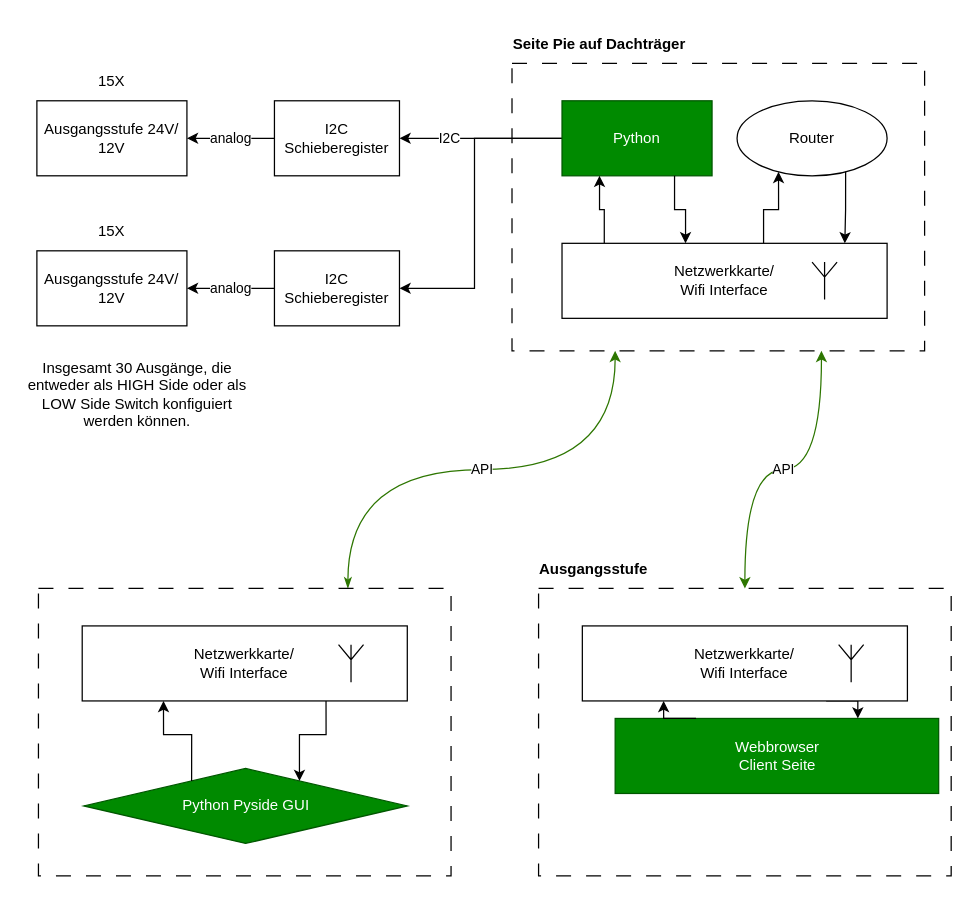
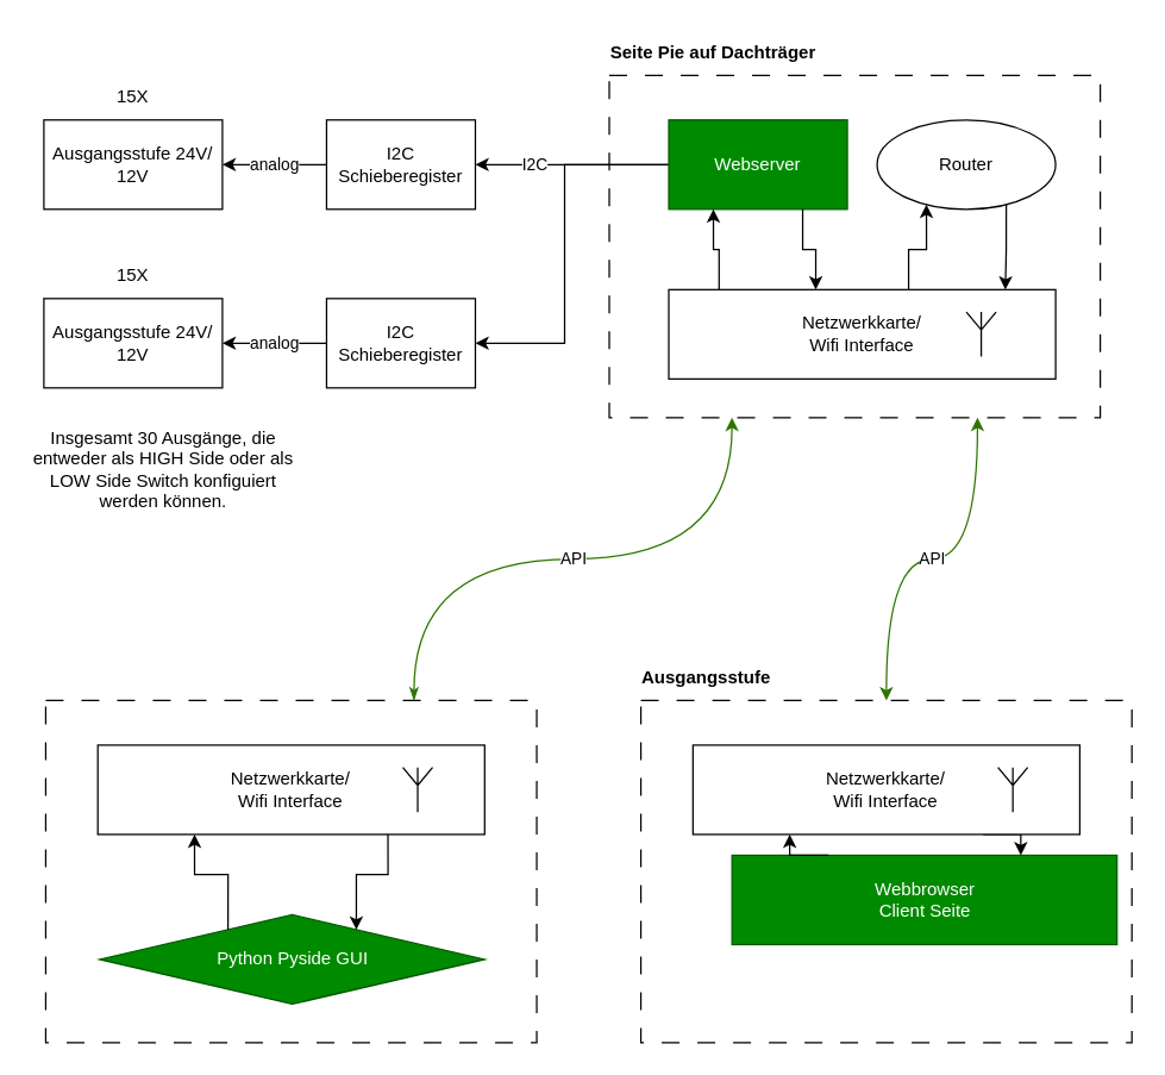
  <mxCell id="0" />
  <mxCell id="1" parent="0" />
  <mxCell id="2" value="I2C" style="edgeStyle=orthogonalEdgeStyle;rounded=0;orthogonalLoop=1;jettySize=auto;html=1;exitX=0;exitY=0.5;exitDx=0;exitDy=0;" edge="1" parent="1" source="17" target="6"><mxGeometry x="0.385" relative="1" as="geometry"><mxPoint as="offset" /></mxGeometry></mxCell>
  <mxCell id="3" style="edgeStyle=orthogonalEdgeStyle;rounded=0;orthogonalLoop=1;jettySize=auto;html=1;exitX=0;exitY=0.5;exitDx=0;exitDy=0;entryX=1;entryY=0.5;entryDx=0;entryDy=0;" edge="1" parent="1" source="17" target="10"><mxGeometry relative="1" as="geometry"><Array as="points"><mxPoint x="379" y="110" /><mxPoint x="379" y="230" /></Array></mxGeometry></mxCell>
  <mxCell id="4" value="Ausgangsstufe 24V/ 12V" style="rounded=0;whiteSpace=wrap;html=1;" vertex="1" parent="1"><mxGeometry x="29" y="80" width="120" height="60" as="geometry" /></mxCell>
  <mxCell id="5" value="analog" style="edgeStyle=orthogonalEdgeStyle;rounded=0;orthogonalLoop=1;jettySize=auto;html=1;exitX=0;exitY=0.5;exitDx=0;exitDy=0;" edge="1" parent="1" source="6" target="4"><mxGeometry relative="1" as="geometry" /></mxCell>
  <mxCell id="6" value="I2C &lt;br&gt;Schieberegister" style="rounded=0;whiteSpace=wrap;html=1;" vertex="1" parent="1"><mxGeometry x="219" y="80" width="100" height="60" as="geometry" /></mxCell>
  <mxCell id="7" value="15X" style="text;html=1;strokeColor=none;fillColor=none;align=center;verticalAlign=middle;whiteSpace=wrap;rounded=0;" vertex="1" parent="1"><mxGeometry x="59" y="50" width="60" height="30" as="geometry" /></mxCell>
  <mxCell id="8" value="Ausgangsstufe 24V/ 12V" style="rounded=0;whiteSpace=wrap;html=1;" vertex="1" parent="1"><mxGeometry x="29" y="200" width="120" height="60" as="geometry" /></mxCell>
  <mxCell id="9" value="analog" style="edgeStyle=orthogonalEdgeStyle;rounded=0;orthogonalLoop=1;jettySize=auto;html=1;exitX=0;exitY=0.5;exitDx=0;exitDy=0;entryX=1;entryY=0.5;entryDx=0;entryDy=0;" edge="1" parent="1" source="10" target="8"><mxGeometry relative="1" as="geometry" /></mxCell>
  <mxCell id="10" value="I2C &lt;br&gt;Schieberegister" style="rounded=0;whiteSpace=wrap;html=1;" vertex="1" parent="1"><mxGeometry x="219" y="200" width="100" height="60" as="geometry" /></mxCell>
  <mxCell id="11" value="15X" style="text;html=1;strokeColor=none;fillColor=none;align=center;verticalAlign=middle;whiteSpace=wrap;rounded=0;" vertex="1" parent="1"><mxGeometry x="59" y="170" width="60" height="30" as="geometry" /></mxCell>
  <mxCell id="12" value="API" style="edgeStyle=orthogonalEdgeStyle;rounded=0;orthogonalLoop=1;jettySize=auto;html=1;exitX=0.75;exitY=0;exitDx=0;exitDy=0;entryX=0.25;entryY=1;entryDx=0;entryDy=0;curved=1;startArrow=classicThin;startFill=1;fillColor=#60a917;strokeColor=#2D7600;" edge="1" parent="1" source="35" target="16"><mxGeometry relative="1" as="geometry" /></mxCell>
  <mxCell id="13" value="API" style="edgeStyle=orthogonalEdgeStyle;rounded=0;orthogonalLoop=1;jettySize=auto;html=1;exitX=0.5;exitY=0;exitDx=0;exitDy=0;entryX=0.75;entryY=1;entryDx=0;entryDy=0;curved=1;startArrow=classic;startFill=1;fillColor=#60a917;strokeColor=#2D7600;" edge="1" parent="1" source="27" target="16"><mxGeometry relative="1" as="geometry" /></mxCell>
  <mxCell id="14" value="Insgesamt 30 Ausgänge, die entweder als HIGH Side oder als LOW Side Switch konfiguiert werden können." style="text;html=1;strokeColor=none;fillColor=none;align=center;verticalAlign=middle;whiteSpace=wrap;rounded=0;" vertex="1" parent="1"><mxGeometry x="20.25" y="280" width="178.75" height="70" as="geometry" /></mxCell>
  <mxCell id="15" value="" style="group" vertex="1" connectable="0" parent="1"><mxGeometry x="407.75" y="20" width="331.25" height="260" as="geometry" /></mxCell>
  <mxCell id="16" value="" style="rounded=0;whiteSpace=wrap;html=1;fillColor=none;dashed=1;dashPattern=12 12;" vertex="1" parent="15"><mxGeometry x="1.25" y="30" width="330" height="230" as="geometry" /></mxCell>
- <mxCell id="17" value="Python" style="rounded=0;whiteSpace=wrap;html=1;fillColor=#008a00;fontColor=#ffffff;strokeColor=#005700;" vertex="1" parent="15"><mxGeometry x="41.25" y="60" width="120" height="60" as="geometry" /></mxCell>
+ <mxCell id="17" value="Webserver" style="rounded=0;whiteSpace=wrap;html=1;fillColor=#008a00;fontColor=#ffffff;strokeColor=#005700;" vertex="1" parent="15"><mxGeometry x="41.25" y="60" width="120" height="60" as="geometry" /></mxCell>
  <mxCell id="18" value="Seite Pie auf Dachträger" style="text;html=1;strokeColor=none;fillColor=none;align=left;verticalAlign=middle;whiteSpace=wrap;rounded=0;fontStyle=1" vertex="1" parent="15"><mxGeometry width="202.5" height="30" as="geometry" /></mxCell>
  <mxCell id="19" value="Router" style="ellipse;whiteSpace=wrap;html=1;" vertex="1" parent="15"><mxGeometry x="181.25" y="60" width="120" height="60" as="geometry" /></mxCell>
  <mxCell id="20" style="edgeStyle=orthogonalEdgeStyle;rounded=0;orthogonalLoop=1;jettySize=auto;html=1;exitX=0.13;exitY=0;exitDx=0;exitDy=0;exitPerimeter=0;entryX=0.25;entryY=1;entryDx=0;entryDy=0;" edge="1" parent="15" source="22" target="17"><mxGeometry relative="1" as="geometry" /></mxCell>
  <mxCell id="21" style="edgeStyle=orthogonalEdgeStyle;rounded=0;orthogonalLoop=1;jettySize=auto;html=1;exitX=0.62;exitY=0;exitDx=0;exitDy=0;exitPerimeter=0;entryX=0.25;entryY=1;entryDx=0;entryDy=0;" edge="1" parent="15" source="22" target="19"><mxGeometry relative="1" as="geometry" /></mxCell>
  <mxCell id="22" value="Netzwerkkarte/&lt;br&gt;Wifi Interface" style="rounded=0;whiteSpace=wrap;html=1;points=[[0,0,0,0,0],[0,0.25,0,0,0],[0,0.5,0,0,0],[0,0.75,0,0,0],[0,1,0,0,0],[0.13,0,0,0,0],[0.25,0,0,0,0],[0.25,1,0,0,0],[0.38,0,0,0,0],[0.5,0,0,0,0],[0.5,1,0,0,0],[0.62,0,0,0,0],[0.75,0,0,0,0],[0.75,1,0,0,0],[0.87,0,0,0,0],[1,0,0,0,0],[1,0.25,0,0,0],[1,0.5,0,0,0],[1,0.75,0,0,0],[1,1,0,0,0]];" vertex="1" parent="15"><mxGeometry x="41.25" y="174" width="260" height="60" as="geometry" /></mxCell>
  <mxCell id="23" style="edgeStyle=orthogonalEdgeStyle;rounded=0;orthogonalLoop=1;jettySize=auto;html=1;exitX=0.75;exitY=1;exitDx=0;exitDy=0;entryX=0.38;entryY=0;entryDx=0;entryDy=0;entryPerimeter=0;" edge="1" parent="15" source="17" target="22"><mxGeometry relative="1" as="geometry" /></mxCell>
  <mxCell id="24" style="edgeStyle=orthogonalEdgeStyle;rounded=0;orthogonalLoop=1;jettySize=auto;html=1;exitX=0.75;exitY=1;exitDx=0;exitDy=0;entryX=0.87;entryY=0;entryDx=0;entryDy=0;entryPerimeter=0;" edge="1" parent="15" source="19" target="22"><mxGeometry relative="1" as="geometry" /></mxCell>
  <mxCell id="25" value="" style="verticalLabelPosition=bottom;shadow=0;dashed=0;align=center;html=1;verticalAlign=top;shape=mxgraph.electrical.radio.aerial_-_antenna_1;" vertex="1" parent="15"><mxGeometry x="241.25" y="189" width="20" height="30" as="geometry" /></mxCell>
  <mxCell id="26" value="" style="group" vertex="1" connectable="0" parent="1"><mxGeometry x="429" y="440" width="331.25" height="260" as="geometry" /></mxCell>
  <mxCell id="27" value="" style="rounded=0;whiteSpace=wrap;html=1;fillColor=none;dashed=1;dashPattern=12 12;" vertex="1" parent="26"><mxGeometry x="1.25" y="30" width="330" height="230" as="geometry" /></mxCell>
  <mxCell id="28" value="Webbrowser&lt;br&gt;Client Seite" style="rounded=0;whiteSpace=wrap;html=1;fillColor=#008a00;fontColor=#ffffff;strokeColor=#005700;" vertex="1" parent="26"><mxGeometry x="62.5" y="134" width="258.75" height="60" as="geometry" /></mxCell>
  <mxCell id="29" value="Ausgangsstufe" style="text;html=1;strokeColor=none;fillColor=none;align=left;verticalAlign=middle;whiteSpace=wrap;rounded=0;fontStyle=1" vertex="1" parent="26"><mxGeometry width="202.5" height="30" as="geometry" /></mxCell>
  <mxCell id="30" style="edgeStyle=orthogonalEdgeStyle;rounded=0;orthogonalLoop=1;jettySize=auto;html=1;exitX=0.75;exitY=1;exitDx=0;exitDy=0;exitPerimeter=0;entryX=0.75;entryY=0;entryDx=0;entryDy=0;" edge="1" parent="26" source="31" target="28"><mxGeometry relative="1" as="geometry" /></mxCell>
  <mxCell id="31" value="Netzwerkkarte/&lt;br&gt;Wifi Interface" style="rounded=0;whiteSpace=wrap;html=1;points=[[0,0,0,0,0],[0,0.25,0,0,0],[0,0.5,0,0,0],[0,0.75,0,0,0],[0,1,0,0,0],[0.13,0,0,0,0],[0.25,0,0,0,0],[0.25,1,0,0,0],[0.38,0,0,0,0],[0.5,0,0,0,0],[0.5,1,0,0,0],[0.62,0,0,0,0],[0.75,0,0,0,0],[0.75,1,0,0,0],[0.87,0,0,0,0],[1,0,0,0,0],[1,0.25,0,0,0],[1,0.5,0,0,0],[1,0.75,0,0,0],[1,1,0,0,0]];" vertex="1" parent="26"><mxGeometry x="36.25" y="60" width="260" height="60" as="geometry" /></mxCell>
  <mxCell id="32" style="edgeStyle=orthogonalEdgeStyle;rounded=0;orthogonalLoop=1;jettySize=auto;html=1;exitX=0.25;exitY=0;exitDx=0;exitDy=0;entryX=0.25;entryY=1;entryDx=0;entryDy=0;entryPerimeter=0;" edge="1" parent="26" source="28" target="31"><mxGeometry relative="1" as="geometry" /></mxCell>
  <mxCell id="33" value="" style="verticalLabelPosition=bottom;shadow=0;dashed=0;align=center;html=1;verticalAlign=top;shape=mxgraph.electrical.radio.aerial_-_antenna_1;" vertex="1" parent="26"><mxGeometry x="241.25" y="75" width="20" height="30" as="geometry" /></mxCell>
  <mxCell id="34" value="" style="group" vertex="1" connectable="0" parent="1"><mxGeometry x="29" y="440" width="331.25" height="260" as="geometry" /></mxCell>
  <mxCell id="35" value="" style="rounded=0;whiteSpace=wrap;html=1;fillColor=none;dashed=1;dashPattern=12 12;" vertex="1" parent="34"><mxGeometry x="1.25" y="30" width="330" height="230" as="geometry" /></mxCell>
  <mxCell id="36" value="Python Pyside GUI" style="rhombus;whiteSpace=wrap;html=1;fillColor=#008a00;fontColor=#ffffff;strokeColor=#005700;" vertex="1" parent="34"><mxGeometry x="37.5" y="174" width="258.75" height="60" as="geometry" /></mxCell>
  <mxCell id="37" style="edgeStyle=orthogonalEdgeStyle;rounded=0;orthogonalLoop=1;jettySize=auto;html=1;exitX=0.75;exitY=1;exitDx=0;exitDy=0;exitPerimeter=0;entryX=0.75;entryY=0;entryDx=0;entryDy=0;" edge="1" parent="34" source="38" target="36"><mxGeometry relative="1" as="geometry" /></mxCell>
  <mxCell id="38" value="Netzwerkkarte/&lt;br&gt;Wifi Interface" style="rounded=0;whiteSpace=wrap;html=1;points=[[0,0,0,0,0],[0,0.25,0,0,0],[0,0.5,0,0,0],[0,0.75,0,0,0],[0,1,0,0,0],[0.13,0,0,0,0],[0.25,0,0,0,0],[0.25,1,0,0,0],[0.38,0,0,0,0],[0.5,0,0,0,0],[0.5,1,0,0,0],[0.62,0,0,0,0],[0.75,0,0,0,0],[0.75,1,0,0,0],[0.87,0,0,0,0],[1,0,0,0,0],[1,0.25,0,0,0],[1,0.5,0,0,0],[1,0.75,0,0,0],[1,1,0,0,0]];" vertex="1" parent="34"><mxGeometry x="36.25" y="60" width="260" height="60" as="geometry" /></mxCell>
  <mxCell id="39" style="edgeStyle=orthogonalEdgeStyle;rounded=0;orthogonalLoop=1;jettySize=auto;html=1;exitX=0.25;exitY=0;exitDx=0;exitDy=0;entryX=0.25;entryY=1;entryDx=0;entryDy=0;entryPerimeter=0;" edge="1" parent="34" source="36" target="38"><mxGeometry relative="1" as="geometry" /></mxCell>
  <mxCell id="40" value="" style="verticalLabelPosition=bottom;shadow=0;dashed=0;align=center;html=1;verticalAlign=top;shape=mxgraph.electrical.radio.aerial_-_antenna_1;" vertex="1" parent="34"><mxGeometry x="241.25" y="75" width="20" height="30" as="geometry" /></mxCell>
